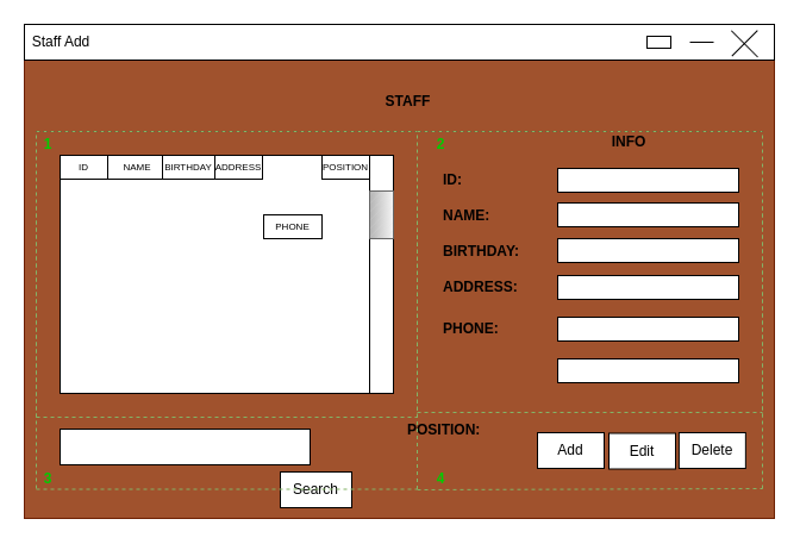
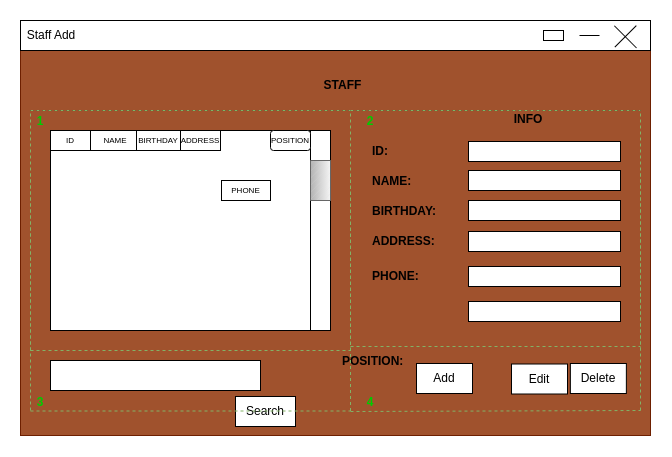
  <mxCell id="0" />
  <mxCell id="1" parent="0" />
  <mxCell id="2" value="" style="rounded=0;whiteSpace=wrap;html=1;fillColor=#a0522d;fontColor=#ffffff;strokeColor=#6D1F00;" parent="1" vertex="1"><mxGeometry x="20" y="25" width="630" height="410" as="geometry" /></mxCell>
  <mxCell id="3" value="" style="rounded=0;whiteSpace=wrap;html=1;" parent="1" vertex="1"><mxGeometry x="20" y="20" width="630" height="30" as="geometry" /></mxCell>
  <mxCell id="4" value="Staff Add" style="text;html=1;strokeColor=none;fillColor=none;align=center;verticalAlign=middle;whiteSpace=wrap;rounded=0;" parent="1" vertex="1"><mxGeometry x="21" y="20" width="60" height="30" as="geometry" /></mxCell>
  <mxCell id="5" value="" style="line;strokeWidth=1;html=1;" parent="1" vertex="1"><mxGeometry x="579" y="30" width="20" height="10" as="geometry" /></mxCell>
  <mxCell id="6" value="" style="line;strokeWidth=1;html=1;rotation=-45;" parent="1" vertex="1"><mxGeometry x="609.86" y="30.81" width="30.41" height="10" as="geometry" /></mxCell>
  <mxCell id="7" value="" style="line;strokeWidth=1;html=1;rotation=45;" parent="1" vertex="1"><mxGeometry x="609.21" y="31.36" width="31.46" height="10" as="geometry" /></mxCell>
  <mxCell id="8" value="" style="rounded=0;whiteSpace=wrap;html=1;strokeWidth=1;" parent="1" vertex="1"><mxGeometry x="543" y="30" width="20" height="10" as="geometry" /></mxCell>
  <mxCell id="9" value="STAFF" style="text;html=1;strokeColor=none;fillColor=none;align=center;verticalAlign=middle;whiteSpace=wrap;rounded=0;fontStyle=1" parent="1" vertex="1"><mxGeometry x="305" y="70" width="75" height="30" as="geometry" /></mxCell>
  <mxCell id="10" value="" style="rounded=0;whiteSpace=wrap;html=1;strokeWidth=1;" parent="1" vertex="1"><mxGeometry x="50" y="130" width="280" height="200" as="geometry" /></mxCell>
  <mxCell id="11" value="" style="rounded=0;whiteSpace=wrap;html=1;strokeWidth=1;" parent="1" vertex="1"><mxGeometry x="50" y="360" width="210" height="30" as="geometry" /></mxCell>
  <mxCell id="12" value="Search" style="rounded=0;whiteSpace=wrap;html=1;strokeWidth=1;" parent="1" vertex="1"><mxGeometry x="235" y="396" width="60" height="30" as="geometry" /></mxCell>
  <mxCell id="13" value="" style="rounded=0;whiteSpace=wrap;html=1;strokeWidth=1;rotation=90;" parent="1" vertex="1"><mxGeometry x="220" y="220" width="200" height="20" as="geometry" /></mxCell>
  <mxCell id="14" value="" style="verticalLabelPosition=bottom;verticalAlign=top;html=1;shape=mxgraph.basic.patternFillRect;fillStyle=diagRev;step=5;fillStrokeWidth=0.2;fillStrokeColor=#dddddd;strokeWidth=1;rotation=90;fillColor=#f5f5f5;strokeColor=#666666;gradientColor=#b3b3b3;" parent="1" vertex="1"><mxGeometry x="300" y="170" width="40" height="20" as="geometry" /></mxCell>
  <mxCell id="15" value="INFO" style="text;html=1;strokeColor=none;fillColor=none;align=center;verticalAlign=middle;whiteSpace=wrap;rounded=1;fontStyle=1" parent="1" vertex="1"><mxGeometry x="498" y="104" width="60" height="30" as="geometry" /></mxCell>
  <mxCell id="16" value="" style="rounded=0;whiteSpace=wrap;html=1;strokeWidth=1;" parent="1" vertex="1"><mxGeometry x="468" y="141" width="152" height="20" as="geometry" /></mxCell>
  <mxCell id="17" value="ID:" style="text;html=1;strokeColor=none;fillColor=none;align=left;verticalAlign=middle;whiteSpace=wrap;rounded=0;fontStyle=1" parent="1" vertex="1"><mxGeometry x="370" y="136" width="60" height="30" as="geometry" /></mxCell>
  <mxCell id="18" value="NAME:" style="text;html=1;strokeColor=none;fillColor=none;align=left;verticalAlign=middle;whiteSpace=wrap;rounded=0;fontStyle=1" parent="1" vertex="1"><mxGeometry x="370" y="166" width="60" height="30" as="geometry" /></mxCell>
  <mxCell id="19" value="BIRTHDAY:" style="text;html=1;strokeColor=none;fillColor=none;align=left;verticalAlign=middle;whiteSpace=wrap;rounded=0;fontStyle=1" parent="1" vertex="1"><mxGeometry x="370" y="196" width="60" height="30" as="geometry" /></mxCell>
  <mxCell id="20" value="ADDRESS:" style="text;html=1;strokeColor=none;fillColor=none;align=left;verticalAlign=middle;whiteSpace=wrap;rounded=0;fontStyle=1" parent="1" vertex="1"><mxGeometry x="370" y="226" width="60" height="30" as="geometry" /></mxCell>
  <mxCell id="21" value="PHONE:" style="text;html=1;strokeColor=none;fillColor=none;align=left;verticalAlign=middle;whiteSpace=wrap;rounded=0;fontStyle=1" parent="1" vertex="1"><mxGeometry x="370" y="261" width="60" height="30" as="geometry" /></mxCell>
  <mxCell id="22" value="POSITION:" style="text;html=1;strokeColor=none;fillColor=none;align=left;verticalAlign=middle;whiteSpace=wrap;rounded=0;fontStyle=1" parent="1" vertex="1"><mxGeometry x="340" y="346" width="60" height="30" as="geometry" /></mxCell>
  <mxCell id="23" value="" style="rounded=0;whiteSpace=wrap;html=1;strokeWidth=1;" parent="1" vertex="1"><mxGeometry x="468" y="170" width="152" height="20" as="geometry" /></mxCell>
  <mxCell id="24" value="" style="rounded=0;whiteSpace=wrap;html=1;strokeWidth=1;" parent="1" vertex="1"><mxGeometry x="468" y="200" width="152" height="20" as="geometry" /></mxCell>
  <mxCell id="25" value="" style="rounded=0;whiteSpace=wrap;html=1;strokeWidth=1;" parent="1" vertex="1"><mxGeometry x="468" y="231" width="152" height="20" as="geometry" /></mxCell>
  <mxCell id="26" value="" style="rounded=0;whiteSpace=wrap;html=1;strokeWidth=1;" parent="1" vertex="1"><mxGeometry x="468" y="266" width="152" height="20" as="geometry" /></mxCell>
  <mxCell id="27" value="" style="rounded=0;whiteSpace=wrap;html=1;strokeWidth=1;" parent="1" vertex="1"><mxGeometry x="468" y="301" width="152" height="20" as="geometry" /></mxCell>
- <mxCell id="28" value="Add" style="rounded=0;whiteSpace=wrap;html=1;strokeWidth=1;" parent="1" vertex="1"><mxGeometry x="451" y="363" width="56" height="30" as="geometry" /></mxCell>
+ <mxCell id="28" value="Add" style="rounded=0;whiteSpace=wrap;html=1;strokeWidth=1;" parent="1" vertex="1"><mxGeometry x="416" y="363" width="56" height="30" as="geometry" /></mxCell>
  <mxCell id="29" value="Delete" style="rounded=0;whiteSpace=wrap;html=1;strokeWidth=1;" parent="1" vertex="1"><mxGeometry x="569.86" y="363" width="56" height="30" as="geometry" /></mxCell>
  <mxCell id="30" value="Edit" style="rounded=0;whiteSpace=wrap;html=1;strokeWidth=1;" parent="1" vertex="1"><mxGeometry x="511" y="363.5" width="56" height="30" as="geometry" /></mxCell>
  <mxCell id="31" value="" style="endArrow=none;dashed=1;html=1;rounded=0;fillColor=#d5e8d4;gradientColor=#97d077;strokeColor=#82b366;" parent="1" edge="1"><mxGeometry width="50" height="50" relative="1" as="geometry"><mxPoint x="30" y="350" as="sourcePoint" /><mxPoint x="30" y="110" as="targetPoint" /></mxGeometry></mxCell>
  <mxCell id="32" value="" style="endArrow=none;dashed=1;html=1;rounded=0;fillColor=#d5e8d4;gradientColor=#97d077;strokeColor=#82b366;" parent="1" edge="1"><mxGeometry width="50" height="50" relative="1" as="geometry"><mxPoint x="30" y="350" as="sourcePoint" /><mxPoint x="350" y="350" as="targetPoint" /></mxGeometry></mxCell>
  <mxCell id="33" value="" style="endArrow=none;dashed=1;html=1;rounded=0;fillColor=#d5e8d4;gradientColor=#97d077;strokeColor=#82b366;" parent="1" edge="1"><mxGeometry width="50" height="50" relative="1" as="geometry"><mxPoint x="350" y="350" as="sourcePoint" /><mxPoint x="350" y="110" as="targetPoint" /></mxGeometry></mxCell>
  <mxCell id="34" value="" style="endArrow=none;dashed=1;html=1;rounded=0;" parent="1" edge="1"><mxGeometry width="50" height="50" relative="1" as="geometry"><mxPoint x="30" y="110" as="sourcePoint" /><mxPoint x="350" y="110" as="targetPoint" /></mxGeometry></mxCell>
  <mxCell id="35" value="" style="endArrow=none;dashed=1;html=1;rounded=0;fillColor=#d5e8d4;gradientColor=#97d077;strokeColor=#82b366;" parent="1" edge="1"><mxGeometry width="50" height="50" relative="1" as="geometry"><mxPoint x="30" y="410.5" as="sourcePoint" /><mxPoint x="350" y="410.5" as="targetPoint" /></mxGeometry></mxCell>
  <mxCell id="36" value="" style="endArrow=none;dashed=1;html=1;rounded=0;fillColor=#d5e8d4;gradientColor=#97d077;strokeColor=#82b366;" parent="1" edge="1"><mxGeometry width="50" height="50" relative="1" as="geometry"><mxPoint x="350" y="410.5" as="sourcePoint" /><mxPoint x="350" y="170.5" as="targetPoint" /></mxGeometry></mxCell>
  <mxCell id="37" value="" style="endArrow=none;dashed=1;html=1;rounded=0;fillColor=#d5e8d4;gradientColor=#97d077;strokeColor=#82b366;" parent="1" edge="1"><mxGeometry width="50" height="50" relative="1" as="geometry"><mxPoint x="30" y="410" as="sourcePoint" /><mxPoint x="30" y="170" as="targetPoint" /></mxGeometry></mxCell>
  <mxCell id="38" value="" style="endArrow=none;dashed=1;html=1;rounded=0;fillColor=#d5e8d4;gradientColor=#97d077;strokeColor=#82b366;" parent="1" edge="1"><mxGeometry width="50" height="50" relative="1" as="geometry"><mxPoint x="350" y="346" as="sourcePoint" /><mxPoint x="640" y="346" as="targetPoint" /></mxGeometry></mxCell>
  <mxCell id="39" value="" style="endArrow=none;dashed=1;html=1;rounded=0;fillColor=#d5e8d4;gradientColor=#97d077;strokeColor=#82b366;" parent="1" edge="1"><mxGeometry width="50" height="50" relative="1" as="geometry"><mxPoint x="350" y="411" as="sourcePoint" /><mxPoint x="640" y="410" as="targetPoint" /></mxGeometry></mxCell>
  <mxCell id="40" value="" style="endArrow=none;dashed=1;html=1;rounded=0;fillColor=#d5e8d4;gradientColor=#97d077;strokeColor=#82b366;" parent="1" edge="1"><mxGeometry width="50" height="50" relative="1" as="geometry"><mxPoint x="640" y="410" as="sourcePoint" /><mxPoint x="640" y="170" as="targetPoint" /></mxGeometry></mxCell>
  <mxCell id="41" value="" style="endArrow=none;dashed=1;html=1;rounded=0;fillColor=#d5e8d4;gradientColor=#97d077;strokeColor=#82b366;" parent="1" edge="1"><mxGeometry width="50" height="50" relative="1" as="geometry"><mxPoint x="640" y="350" as="sourcePoint" /><mxPoint x="640" y="110" as="targetPoint" /></mxGeometry></mxCell>
  <mxCell id="42" value="" style="endArrow=none;dashed=1;html=1;rounded=0;" parent="1" edge="1"><mxGeometry width="50" height="50" relative="1" as="geometry"><mxPoint x="350" y="110" as="sourcePoint" /><mxPoint x="640" y="110" as="targetPoint" /></mxGeometry></mxCell>
  <mxCell id="43" value="" style="endArrow=none;dashed=1;html=1;rounded=0;fillColor=#d5e8d4;gradientColor=#97d077;strokeColor=#82b366;" parent="1" edge="1"><mxGeometry width="50" height="50" relative="1" as="geometry"><mxPoint x="30" y="110" as="sourcePoint" /><mxPoint x="350" y="110" as="targetPoint" /></mxGeometry></mxCell>
  <mxCell id="44" value="" style="endArrow=none;dashed=1;html=1;rounded=0;fillColor=#d5e8d4;gradientColor=#97d077;strokeColor=#82b366;" parent="1" edge="1"><mxGeometry width="50" height="50" relative="1" as="geometry"><mxPoint x="350" y="110" as="sourcePoint" /><mxPoint x="640" y="110" as="targetPoint" /></mxGeometry></mxCell>
  <mxCell id="45" value="1" style="text;html=1;align=center;verticalAlign=middle;whiteSpace=wrap;rounded=0;shadow=0;glass=0;dashed=1;sketch=0;opacity=70;fontColor=#00CC00;fontStyle=1" parent="1" vertex="1"><mxGeometry x="20" y="106" width="40" height="30" as="geometry" /></mxCell>
  <mxCell id="46" value="2" style="text;html=1;align=center;verticalAlign=middle;whiteSpace=wrap;rounded=0;shadow=0;glass=0;dashed=1;sketch=0;opacity=70;fontColor=#00CC00;fontStyle=1" parent="1" vertex="1"><mxGeometry x="340" y="106" width="60" height="30" as="geometry" /></mxCell>
  <mxCell id="47" value="3" style="text;html=1;align=center;verticalAlign=middle;whiteSpace=wrap;rounded=0;shadow=0;glass=0;dashed=1;sketch=0;opacity=70;fontColor=#00CC00;fontStyle=1" parent="1" vertex="1"><mxGeometry x="20" y="387" width="40" height="30" as="geometry" /></mxCell>
  <mxCell id="48" value="4" style="text;html=1;align=center;verticalAlign=middle;whiteSpace=wrap;rounded=0;shadow=0;glass=0;dashed=1;sketch=0;opacity=70;fontColor=#00CC00;fontStyle=1" parent="1" vertex="1"><mxGeometry x="340" y="387" width="60" height="30" as="geometry" /></mxCell>
  <mxCell id="49" value="ID" style="rounded=0;whiteSpace=wrap;html=1;align=center;fontSize=8;" parent="1" vertex="1"><mxGeometry x="50" y="130" width="40" height="20" as="geometry" /></mxCell>
  <mxCell id="50" value="NAME" style="rounded=0;whiteSpace=wrap;html=1;fontSize=8;" parent="1" vertex="1"><mxGeometry x="90" y="130" width="50" height="20" as="geometry" /></mxCell>
  <mxCell id="51" value="BIRTHDAY" style="rounded=0;whiteSpace=wrap;html=1;fontSize=8;" parent="1" vertex="1"><mxGeometry x="136" y="130" width="44" height="20" as="geometry" /></mxCell>
  <mxCell id="52" value="ADDRESS" style="rounded=0;whiteSpace=wrap;html=1;fontSize=8;" parent="1" vertex="1"><mxGeometry x="180" y="130" width="40" height="20" as="geometry" /></mxCell>
- <mxCell id="53" value="POSITION" style="rounded=0;whiteSpace=wrap;html=1;fontSize=8;" parent="1" vertex="1"><mxGeometry x="270" y="130" width="40" height="20" as="geometry" /></mxCell>
+ <mxCell id="53" value="POSITION" style="whiteSpace=wrap;html=1;fontSize=8;rounded=1;" parent="1" vertex="1"><mxGeometry x="270" y="130" width="40" height="20" as="geometry" /></mxCell>
  <mxCell id="54" value="PHONE" style="rounded=0;whiteSpace=wrap;html=1;fontSize=8;" parent="1" vertex="1"><mxGeometry x="221" y="180" width="49" height="20" as="geometry" /></mxCell>
